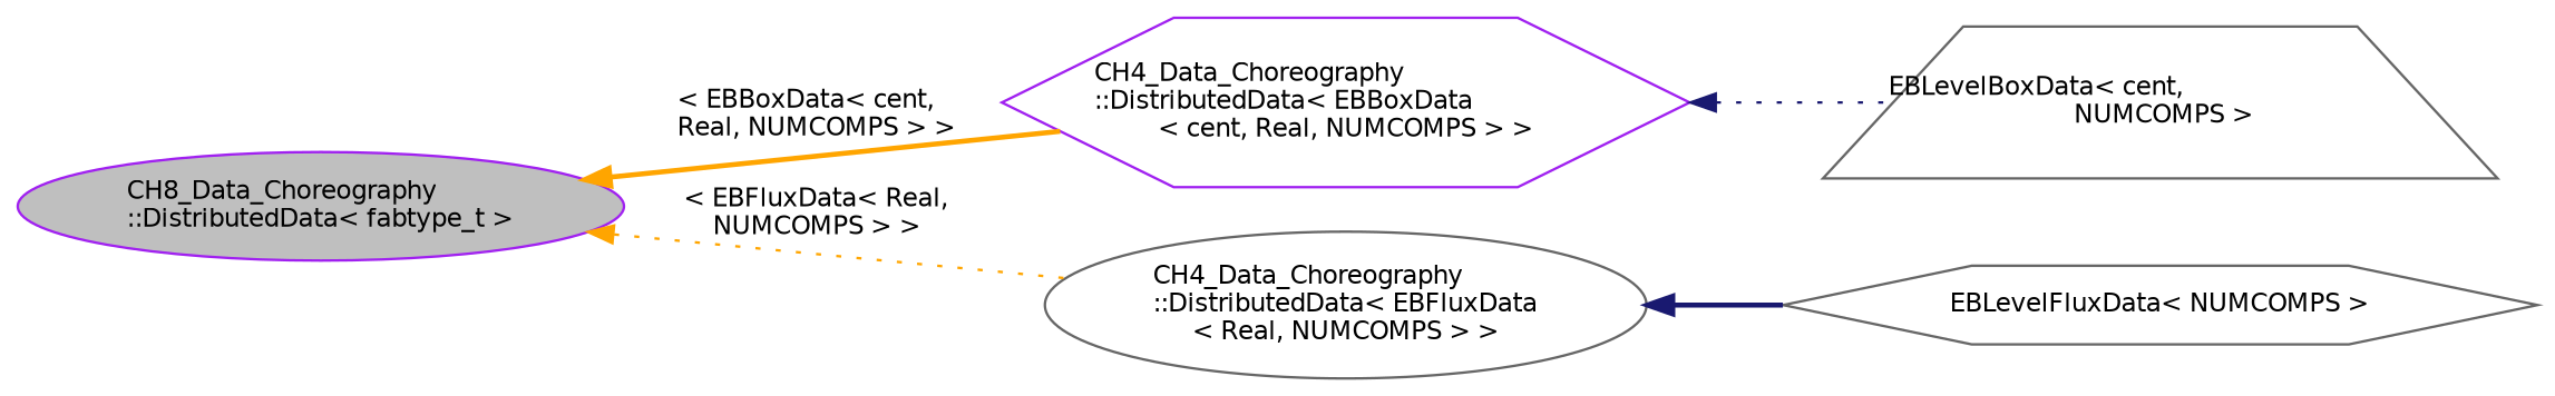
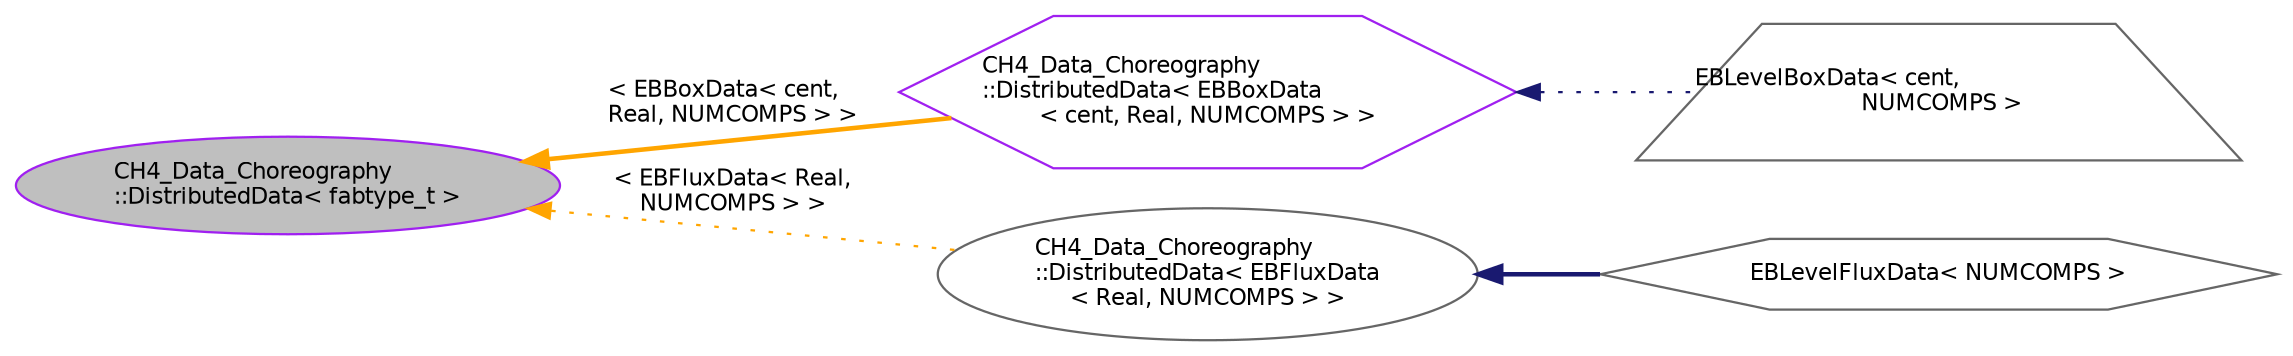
  digraph {
    rankdir=LR
    node [color=gray40 fillcolor=white fontname=Helvetica fontsize=10 shape=ellipse style=filled]
    edge [color=orange dir=back fontname=Helvetica fontsize=10 labelfontname=Helvetica labelfontsize=10 style=bold]
-   n1 [color=purple fillcolor=grey75 fontcolor=black height=0.2 label="CH8_Data_Choreography\l::DistributedData\< fabtype_t \>" width=0.4]
+   n1 [color=purple fillcolor=grey75 fontcolor=black height=0.2 label="CH4_Data_Choreography\l::DistributedData\< fabtype_t \>" width=0.4]
    n2 [color=purple height=0.2 label="CH4_Data_Choreography\l::DistributedData\< EBBoxData\l\< cent, Real, NUMCOMPS \> \>" shape=hexagon width=0.4]
    n3 [height=0.2 label="CH4_Data_Choreography\l::DistributedData\< EBFluxData\l\< Real, NUMCOMPS \> \>" width=0.4]
    n4 [height=0.2 label="EBLevelBoxData\< cent,\l NUMCOMPS \>" shape=trapezium width=0.4]
    n5 [height=0.2 label="EBLevelFluxData\< NUMCOMPS \>" shape=hexagon width=0.4]
    n1 -> n2 [label=" \< EBBoxData\< cent,\l Real, NUMCOMPS \> \>"]
    n1 -> n3 [label=" \< EBFluxData\< Real,\l NUMCOMPS \> \>" style=dotted]
    n2 -> n4 [color=midnightblue style=dotted]
    n3 -> n5 [color=midnightblue]
  }
